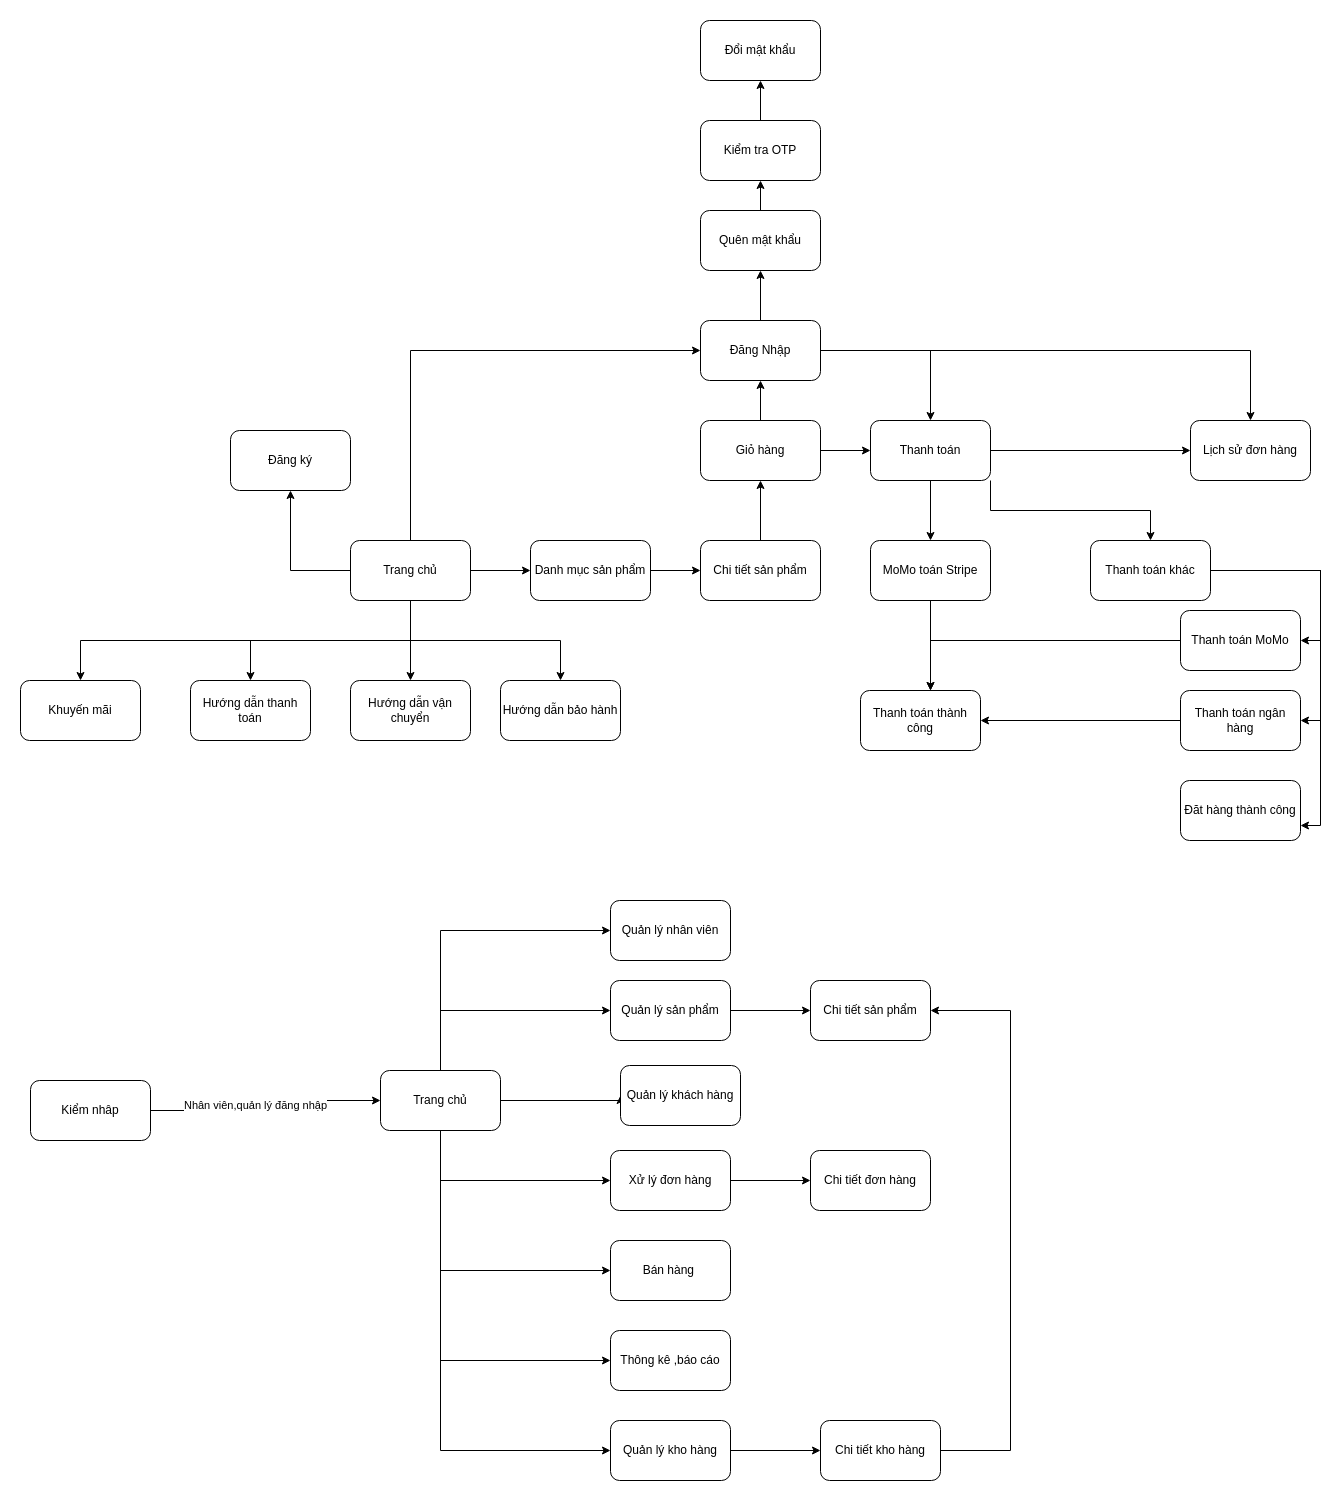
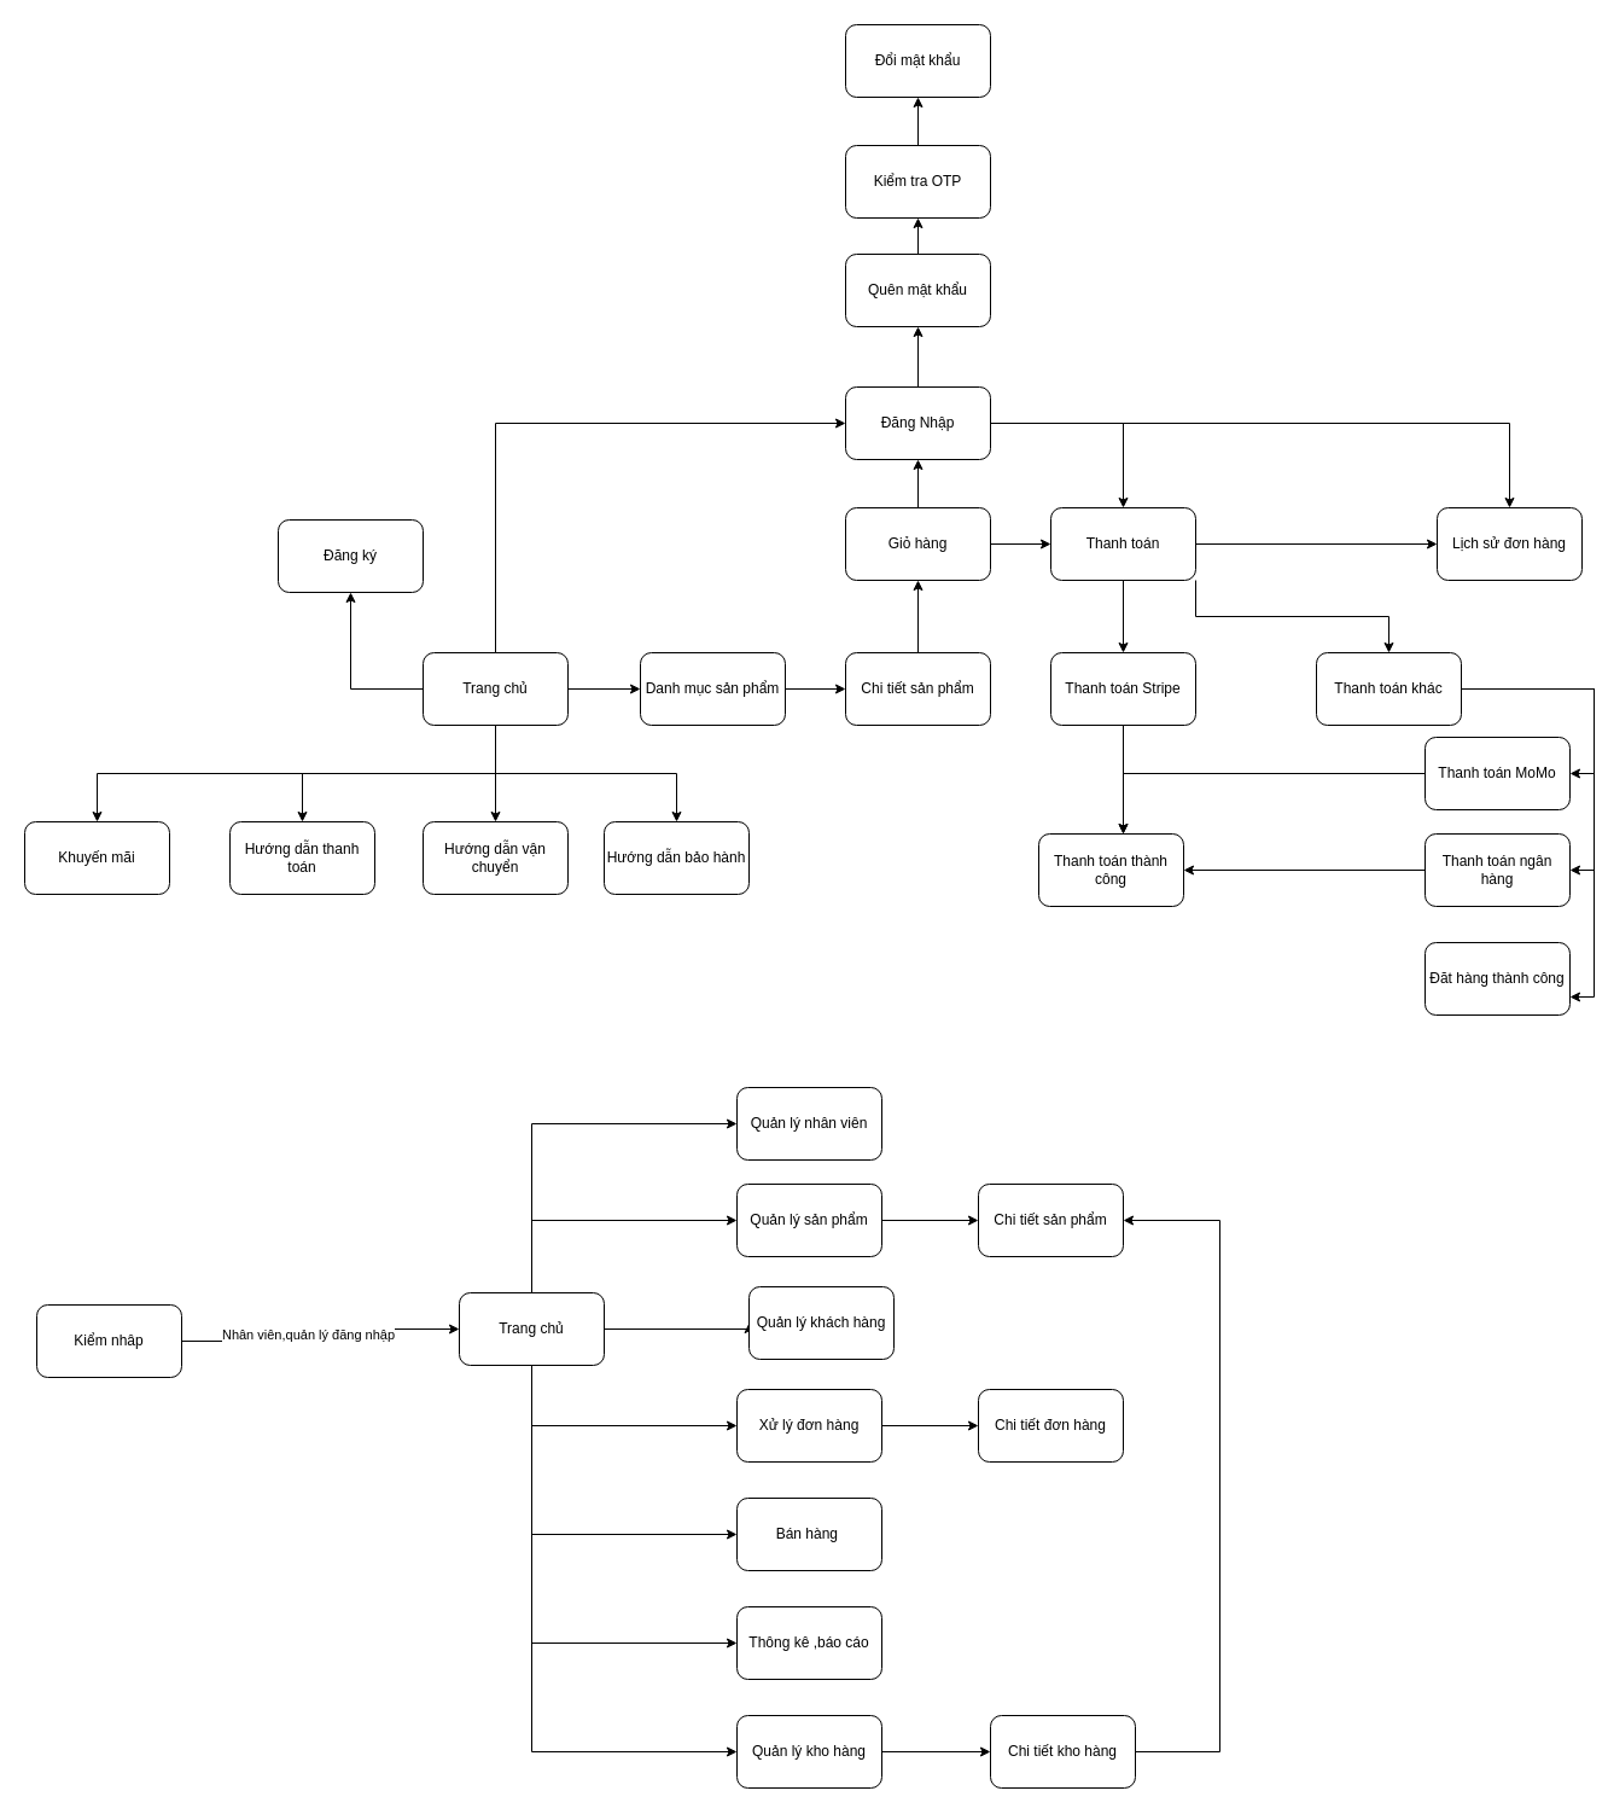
  <mxCell id="0" />
  <mxCell id="1" parent="0" />
  <mxCell id="2" style="edgeStyle=orthogonalEdgeStyle;rounded=0;orthogonalLoop=1;jettySize=auto;html=1;entryX=0;entryY=0.5;entryDx=0;entryDy=0;" parent="1" source="9" target="26" edge="1"><mxGeometry relative="1" as="geometry" /></mxCell>
  <mxCell id="3" style="edgeStyle=orthogonalEdgeStyle;rounded=0;orthogonalLoop=1;jettySize=auto;html=1;exitX=0.5;exitY=0;exitDx=0;exitDy=0;entryX=0;entryY=0.5;entryDx=0;entryDy=0;" parent="1" source="9" target="13" edge="1"><mxGeometry relative="1" as="geometry" /></mxCell>
  <mxCell id="4" style="edgeStyle=orthogonalEdgeStyle;rounded=0;orthogonalLoop=1;jettySize=auto;html=1;exitX=0;exitY=0.5;exitDx=0;exitDy=0;" parent="1" source="9" target="14" edge="1"><mxGeometry relative="1" as="geometry" /></mxCell>
  <mxCell id="5" value="" style="edgeStyle=orthogonalEdgeStyle;rounded=0;orthogonalLoop=1;jettySize=auto;html=1;" parent="1" source="9" target="29" edge="1"><mxGeometry relative="1" as="geometry" /></mxCell>
  <mxCell id="6" style="edgeStyle=orthogonalEdgeStyle;rounded=0;orthogonalLoop=1;jettySize=auto;html=1;exitX=0.5;exitY=1;exitDx=0;exitDy=0;" parent="1" source="9" target="27" edge="1"><mxGeometry relative="1" as="geometry" /></mxCell>
  <mxCell id="7" style="edgeStyle=orthogonalEdgeStyle;rounded=0;orthogonalLoop=1;jettySize=auto;html=1;exitX=0.5;exitY=1;exitDx=0;exitDy=0;entryX=0.5;entryY=0;entryDx=0;entryDy=0;" parent="1" source="9" target="28" edge="1"><mxGeometry relative="1" as="geometry" /></mxCell>
  <mxCell id="8" style="edgeStyle=orthogonalEdgeStyle;rounded=0;orthogonalLoop=1;jettySize=auto;html=1;" edge="1" parent="1" source="9" target="70"><mxGeometry relative="1" as="geometry"><Array as="points"><mxPoint x="410" y="640" /><mxPoint x="80" y="640" /></Array></mxGeometry></mxCell>
  <mxCell id="9" value="Trang chủ" style="rounded=1;whiteSpace=wrap;html=1;" parent="1" vertex="1"><mxGeometry x="350" y="540" width="120" height="60" as="geometry" /></mxCell>
  <mxCell id="10" style="edgeStyle=orthogonalEdgeStyle;rounded=0;orthogonalLoop=1;jettySize=auto;html=1;exitX=1;exitY=0.5;exitDx=0;exitDy=0;" parent="1" source="13" target="23" edge="1"><mxGeometry relative="1" as="geometry" /></mxCell>
  <mxCell id="11" style="edgeStyle=orthogonalEdgeStyle;rounded=0;orthogonalLoop=1;jettySize=auto;html=1;exitX=1;exitY=0.5;exitDx=0;exitDy=0;entryX=0.5;entryY=0;entryDx=0;entryDy=0;" parent="1" source="13" target="24" edge="1"><mxGeometry relative="1" as="geometry" /></mxCell>
  <mxCell id="12" style="edgeStyle=orthogonalEdgeStyle;rounded=0;orthogonalLoop=1;jettySize=auto;html=1;exitX=0.5;exitY=0;exitDx=0;exitDy=0;entryX=0.5;entryY=1;entryDx=0;entryDy=0;" parent="1" source="13" target="66" edge="1"><mxGeometry relative="1" as="geometry" /></mxCell>
  <mxCell id="13" value="Đăng Nhập" style="rounded=1;whiteSpace=wrap;html=1;" parent="1" vertex="1"><mxGeometry x="700" width="120" height="60" as="geometry" y="320" /></mxCell>
  <mxCell id="14" value="Đăng ký" style="rounded=1;whiteSpace=wrap;html=1;" parent="1" vertex="1"><mxGeometry x="230" y="430" width="120" height="60" as="geometry" /></mxCell>
  <mxCell id="15" value="" style="edgeStyle=orthogonalEdgeStyle;rounded=0;orthogonalLoop=1;jettySize=auto;html=1;" parent="1" source="16" target="19" edge="1"><mxGeometry relative="1" as="geometry" /></mxCell>
  <mxCell id="16" value="Chi tiết sản phẩm" style="rounded=1;whiteSpace=wrap;html=1;" parent="1" vertex="1"><mxGeometry x="700" y="540" width="120" height="60" as="geometry" /></mxCell>
  <mxCell id="17" value="" style="edgeStyle=orthogonalEdgeStyle;rounded=0;orthogonalLoop=1;jettySize=auto;html=1;" parent="1" source="19" target="23" edge="1"><mxGeometry relative="1" as="geometry" /></mxCell>
  <mxCell id="18" value="" style="edgeStyle=orthogonalEdgeStyle;rounded=0;orthogonalLoop=1;jettySize=auto;html=1;" parent="1" source="19" target="13" edge="1"><mxGeometry relative="1" as="geometry" /></mxCell>
  <mxCell id="19" value="Giỏ hàng" style="rounded=1;whiteSpace=wrap;html=1;" parent="1" vertex="1"><mxGeometry x="700" y="420" width="120" height="60" as="geometry" /></mxCell>
  <mxCell id="20" value="" style="edgeStyle=orthogonalEdgeStyle;rounded=0;orthogonalLoop=1;jettySize=auto;html=1;" parent="1" source="23" target="24" edge="1"><mxGeometry relative="1" as="geometry" /></mxCell>
  <mxCell id="21" style="edgeStyle=orthogonalEdgeStyle;rounded=0;orthogonalLoop=1;jettySize=auto;html=1;exitX=0.5;exitY=1;exitDx=0;exitDy=0;" parent="1" source="23" target="51" edge="1"><mxGeometry relative="1" as="geometry" /></mxCell>
  <mxCell id="22" style="edgeStyle=orthogonalEdgeStyle;rounded=0;orthogonalLoop=1;jettySize=auto;html=1;exitX=1;exitY=1;exitDx=0;exitDy=0;entryX=0.5;entryY=0;entryDx=0;entryDy=0;" parent="1" source="23" target="55" edge="1"><mxGeometry relative="1" as="geometry" /></mxCell>
  <mxCell id="23" value="Thanh toán" style="rounded=1;whiteSpace=wrap;html=1;" parent="1" vertex="1"><mxGeometry x="870" y="420" width="120" height="60" as="geometry" /></mxCell>
  <mxCell id="24" value="Lịch sử đơn hàng" style="rounded=1;whiteSpace=wrap;html=1;" parent="1" vertex="1"><mxGeometry x="1190" y="420" width="120" height="60" as="geometry" /></mxCell>
  <mxCell id="25" value="" style="edgeStyle=orthogonalEdgeStyle;rounded=0;orthogonalLoop=1;jettySize=auto;html=1;" parent="1" source="26" target="16" edge="1"><mxGeometry relative="1" as="geometry" /></mxCell>
  <mxCell id="26" value="Danh mục sản phẩm" style="rounded=1;whiteSpace=wrap;html=1;" parent="1" vertex="1"><mxGeometry x="530" y="540" width="120" height="60" as="geometry" /></mxCell>
  <mxCell id="27" value="Hướng dẫn thanh toán" style="rounded=1;whiteSpace=wrap;html=1;" parent="1" vertex="1"><mxGeometry x="190" y="680" width="120" height="60" as="geometry" /></mxCell>
  <mxCell id="28" value="Hướng dẫn bảo hành" style="rounded=1;whiteSpace=wrap;html=1;" parent="1" vertex="1"><mxGeometry x="500" y="680" width="120" height="60" as="geometry" /></mxCell>
  <mxCell id="29" value="Hướng dẫn vận chuyển" style="rounded=1;whiteSpace=wrap;html=1;" parent="1" vertex="1"><mxGeometry x="350" y="680" width="120" height="60" as="geometry" /></mxCell>
  <mxCell id="30" value="Nhân viên,quản lý đăng nhập" style="edgeStyle=orthogonalEdgeStyle;rounded=0;orthogonalLoop=1;jettySize=auto;html=1;" parent="1" source="31" target="39" edge="1"><mxGeometry y="10" relative="1" as="geometry"><mxPoint as="offset" /></mxGeometry></mxCell>
  <mxCell id="31" value="Kiểm nhâp" style="rounded=1;whiteSpace=wrap;html=1;" parent="1" vertex="1"><mxGeometry x="30" y="1080" width="120" height="60" as="geometry" /></mxCell>
  <mxCell id="32" style="edgeStyle=orthogonalEdgeStyle;rounded=0;orthogonalLoop=1;jettySize=auto;html=1;exitX=0.5;exitY=0;exitDx=0;exitDy=0;entryX=0;entryY=0.5;entryDx=0;entryDy=0;" parent="1" source="39" target="40" edge="1"><mxGeometry relative="1" as="geometry" /></mxCell>
  <mxCell id="33" style="edgeStyle=orthogonalEdgeStyle;rounded=0;orthogonalLoop=1;jettySize=auto;html=1;exitX=1;exitY=0.5;exitDx=0;exitDy=0;entryX=0;entryY=0.5;entryDx=0;entryDy=0;" parent="1" source="39" target="42" edge="1"><mxGeometry relative="1" as="geometry"><Array as="points"><mxPoint x="440" y="1100" /><mxPoint x="440" y="1010" /></Array></mxGeometry></mxCell>
  <mxCell id="34" style="edgeStyle=orthogonalEdgeStyle;rounded=0;orthogonalLoop=1;jettySize=auto;html=1;exitX=0.5;exitY=1;exitDx=0;exitDy=0;entryX=0;entryY=0.5;entryDx=0;entryDy=0;" parent="1" source="39" target="43" edge="1"><mxGeometry relative="1" as="geometry"><Array as="points"><mxPoint x="440" y="1100" /></Array></mxGeometry></mxCell>
  <mxCell id="35" style="edgeStyle=orthogonalEdgeStyle;rounded=0;orthogonalLoop=1;jettySize=auto;html=1;exitX=0.5;exitY=1;exitDx=0;exitDy=0;entryX=0;entryY=0.5;entryDx=0;entryDy=0;" parent="1" source="39" target="45" edge="1"><mxGeometry relative="1" as="geometry" /></mxCell>
  <mxCell id="36" style="edgeStyle=orthogonalEdgeStyle;rounded=0;orthogonalLoop=1;jettySize=auto;html=1;exitX=0.5;exitY=1;exitDx=0;exitDy=0;entryX=0;entryY=0.5;entryDx=0;entryDy=0;" parent="1" source="39" target="46" edge="1"><mxGeometry relative="1" as="geometry" /></mxCell>
  <mxCell id="37" style="edgeStyle=orthogonalEdgeStyle;rounded=0;orthogonalLoop=1;jettySize=auto;html=1;exitX=0.5;exitY=1;exitDx=0;exitDy=0;entryX=0;entryY=0.5;entryDx=0;entryDy=0;" parent="1" source="39" target="47" edge="1"><mxGeometry relative="1" as="geometry" /></mxCell>
  <mxCell id="38" style="edgeStyle=orthogonalEdgeStyle;rounded=0;orthogonalLoop=1;jettySize=auto;html=1;exitX=0.5;exitY=1;exitDx=0;exitDy=0;entryX=0;entryY=0.5;entryDx=0;entryDy=0;" parent="1" source="39" target="49" edge="1"><mxGeometry relative="1" as="geometry" /></mxCell>
  <mxCell id="39" value="Trang chủ" style="rounded=1;whiteSpace=wrap;html=1;" parent="1" vertex="1"><mxGeometry x="380" y="1070" width="120" height="60" as="geometry" /></mxCell>
  <mxCell id="40" value="Quản lý nhân viên" style="rounded=1;whiteSpace=wrap;html=1;" parent="1" vertex="1"><mxGeometry x="610" y="900" width="120" height="60" as="geometry" /></mxCell>
  <mxCell id="41" style="edgeStyle=orthogonalEdgeStyle;rounded=0;orthogonalLoop=1;jettySize=auto;html=1;exitX=1;exitY=0.5;exitDx=0;exitDy=0;entryX=0;entryY=0.5;entryDx=0;entryDy=0;" parent="1" source="42" target="61" edge="1"><mxGeometry relative="1" as="geometry" /></mxCell>
  <mxCell id="42" value="Quản lý sản phẩm" style="rounded=1;whiteSpace=wrap;html=1;" parent="1" vertex="1"><mxGeometry x="610" y="980" width="120" height="60" as="geometry" /></mxCell>
  <mxCell id="43" value="Quản lý khách hàng" style="rounded=1;whiteSpace=wrap;html=1;" parent="1" vertex="1"><mxGeometry x="620" y="1065" width="120" height="60" as="geometry" /></mxCell>
  <mxCell id="44" style="edgeStyle=orthogonalEdgeStyle;rounded=0;orthogonalLoop=1;jettySize=auto;html=1;exitX=1;exitY=0.5;exitDx=0;exitDy=0;entryX=0;entryY=0.5;entryDx=0;entryDy=0;" parent="1" source="45" target="62" edge="1"><mxGeometry relative="1" as="geometry" /></mxCell>
  <mxCell id="45" value="Xử lý đơn hàng" style="rounded=1;whiteSpace=wrap;html=1;" parent="1" vertex="1"><mxGeometry x="610" y="1150" width="120" height="60" as="geometry" /></mxCell>
  <mxCell id="46" value="Bán hàng&amp;nbsp;" style="rounded=1;whiteSpace=wrap;html=1;" parent="1" vertex="1"><mxGeometry x="610" y="1240" width="120" height="60" as="geometry" /></mxCell>
  <mxCell id="47" value="Thông kê ,báo cáo" style="rounded=1;whiteSpace=wrap;html=1;" parent="1" vertex="1"><mxGeometry x="610" y="1330" width="120" height="60" as="geometry" /></mxCell>
  <mxCell id="48" style="edgeStyle=orthogonalEdgeStyle;rounded=0;orthogonalLoop=1;jettySize=auto;html=1;exitX=1;exitY=0.5;exitDx=0;exitDy=0;entryX=0;entryY=0.5;entryDx=0;entryDy=0;" parent="1" source="49" target="64" edge="1"><mxGeometry relative="1" as="geometry" /></mxCell>
  <mxCell id="49" value="Quản lý kho hàng" style="rounded=1;whiteSpace=wrap;html=1;" parent="1" vertex="1"><mxGeometry x="610" y="1420" width="120" height="60" as="geometry" /></mxCell>
  <mxCell id="50" style="edgeStyle=orthogonalEdgeStyle;rounded=0;orthogonalLoop=1;jettySize=auto;html=1;exitX=0.5;exitY=1;exitDx=0;exitDy=0;" parent="1" source="51" target="56" edge="1"><mxGeometry relative="1" as="geometry"><Array as="points"><mxPoint x="930" y="690" /><mxPoint x="930" y="690" /></Array></mxGeometry></mxCell>
- <mxCell id="51" value="MoMo toán Stripe" style="rounded=1;whiteSpace=wrap;html=1;" parent="1" vertex="1"><mxGeometry x="870" y="540" width="120" height="60" as="geometry" /></mxCell>
+ <mxCell id="51" value="Thanh toán Stripe" style="rounded=1;whiteSpace=wrap;html=1;" parent="1" vertex="1"><mxGeometry x="870" y="540" width="120" height="60" as="geometry" /></mxCell>
  <mxCell id="52" style="edgeStyle=orthogonalEdgeStyle;rounded=0;orthogonalLoop=1;jettySize=auto;html=1;exitX=1;exitY=0.5;exitDx=0;exitDy=0;entryX=1;entryY=0.5;entryDx=0;entryDy=0;" parent="1" source="55" target="58" edge="1"><mxGeometry relative="1" as="geometry" /></mxCell>
  <mxCell id="53" style="edgeStyle=orthogonalEdgeStyle;rounded=0;orthogonalLoop=1;jettySize=auto;html=1;exitX=1;exitY=0.5;exitDx=0;exitDy=0;entryX=1;entryY=0.75;entryDx=0;entryDy=0;" edge="1" parent="1" source="55" target="71"><mxGeometry relative="1" as="geometry" /></mxCell>
  <mxCell id="54" style="edgeStyle=orthogonalEdgeStyle;rounded=0;orthogonalLoop=1;jettySize=auto;html=1;exitX=1;exitY=0.5;exitDx=0;exitDy=0;entryX=1;entryY=0.5;entryDx=0;entryDy=0;" edge="1" parent="1" source="55" target="60"><mxGeometry relative="1" as="geometry" /></mxCell>
  <mxCell id="55" value="Thanh toán khác" style="rounded=1;whiteSpace=wrap;html=1;" parent="1" vertex="1"><mxGeometry x="1090" y="540" width="120" height="60" as="geometry" /></mxCell>
  <mxCell id="56" value="Thanh toán thành công" style="rounded=1;whiteSpace=wrap;html=1;" parent="1" vertex="1"><mxGeometry x="860" y="690" width="120" height="60" as="geometry" /></mxCell>
  <mxCell id="57" style="edgeStyle=orthogonalEdgeStyle;rounded=0;orthogonalLoop=1;jettySize=auto;html=1;exitX=0;exitY=0.5;exitDx=0;exitDy=0;entryX=1;entryY=0.5;entryDx=0;entryDy=0;" parent="1" source="58" target="56" edge="1"><mxGeometry relative="1" as="geometry" /></mxCell>
  <mxCell id="58" value="Thanh toán ngân hàng" style="rounded=1;whiteSpace=wrap;html=1;" parent="1" vertex="1"><mxGeometry x="1180" y="690" width="120" height="60" as="geometry" /></mxCell>
  <mxCell id="59" style="edgeStyle=orthogonalEdgeStyle;rounded=0;orthogonalLoop=1;jettySize=auto;html=1;" parent="1" source="60" target="56" edge="1"><mxGeometry relative="1" as="geometry"><Array as="points"><mxPoint x="930" y="640" /></Array></mxGeometry></mxCell>
  <mxCell id="60" value="Thanh toán MoMo" style="rounded=1;whiteSpace=wrap;html=1;" parent="1" vertex="1"><mxGeometry x="1180" y="610" width="120" height="60" as="geometry" /></mxCell>
  <mxCell id="61" value="Chi tiết sản phẩm" style="rounded=1;whiteSpace=wrap;html=1;" parent="1" vertex="1"><mxGeometry x="810" y="980" width="120" height="60" as="geometry" /></mxCell>
  <mxCell id="62" value="Chi tiết đơn hàng" style="rounded=1;whiteSpace=wrap;html=1;" parent="1" vertex="1"><mxGeometry x="810" y="1150" width="120" height="60" as="geometry" /></mxCell>
  <mxCell id="63" style="edgeStyle=orthogonalEdgeStyle;rounded=0;orthogonalLoop=1;jettySize=auto;html=1;exitX=1;exitY=0.5;exitDx=0;exitDy=0;entryX=1;entryY=0.5;entryDx=0;entryDy=0;" parent="1" source="64" target="61" edge="1"><mxGeometry relative="1" as="geometry"><Array as="points"><mxPoint x="1010" y="1450" /><mxPoint x="1010" y="1010" /></Array></mxGeometry></mxCell>
  <mxCell id="64" value="Chi tiết kho hàng" style="rounded=1;whiteSpace=wrap;html=1;" parent="1" vertex="1"><mxGeometry x="820" y="1420" width="120" height="60" as="geometry" /></mxCell>
  <mxCell id="65" style="edgeStyle=orthogonalEdgeStyle;rounded=0;orthogonalLoop=1;jettySize=auto;html=1;exitX=0.5;exitY=0;exitDx=0;exitDy=0;entryX=0.5;entryY=1;entryDx=0;entryDy=0;" parent="1" source="66" target="68" edge="1"><mxGeometry relative="1" as="geometry" /></mxCell>
  <mxCell id="66" value="Quên mật khẩu" style="rounded=1;whiteSpace=wrap;html=1;" parent="1" vertex="1"><mxGeometry x="700" y="210" width="120" height="60" as="geometry" /></mxCell>
  <mxCell id="67" style="edgeStyle=orthogonalEdgeStyle;rounded=0;orthogonalLoop=1;jettySize=auto;html=1;exitX=0.5;exitY=0;exitDx=0;exitDy=0;entryX=0.5;entryY=1;entryDx=0;entryDy=0;" parent="1" source="68" target="69" edge="1"><mxGeometry relative="1" as="geometry" /></mxCell>
  <mxCell id="68" value="Kiểm tra OTP" style="rounded=1;whiteSpace=wrap;html=1;" parent="1" vertex="1"><mxGeometry x="700" y="120" width="120" height="60" as="geometry" /></mxCell>
  <mxCell id="69" value="Đổi mật khẩu" style="rounded=1;whiteSpace=wrap;html=1;" parent="1" vertex="1"><mxGeometry x="700" y="20" width="120" height="60" as="geometry" /></mxCell>
  <mxCell id="70" value="Khuyến mãi" style="rounded=1;whiteSpace=wrap;html=1;" vertex="1" parent="1"><mxGeometry x="20" y="680" width="120" height="60" as="geometry" /></mxCell>
  <mxCell id="71" value="Đăt hàng thành công" style="rounded=1;whiteSpace=wrap;html=1;" vertex="1" parent="1"><mxGeometry x="1180" y="780" width="120" height="60" as="geometry" /></mxCell>
